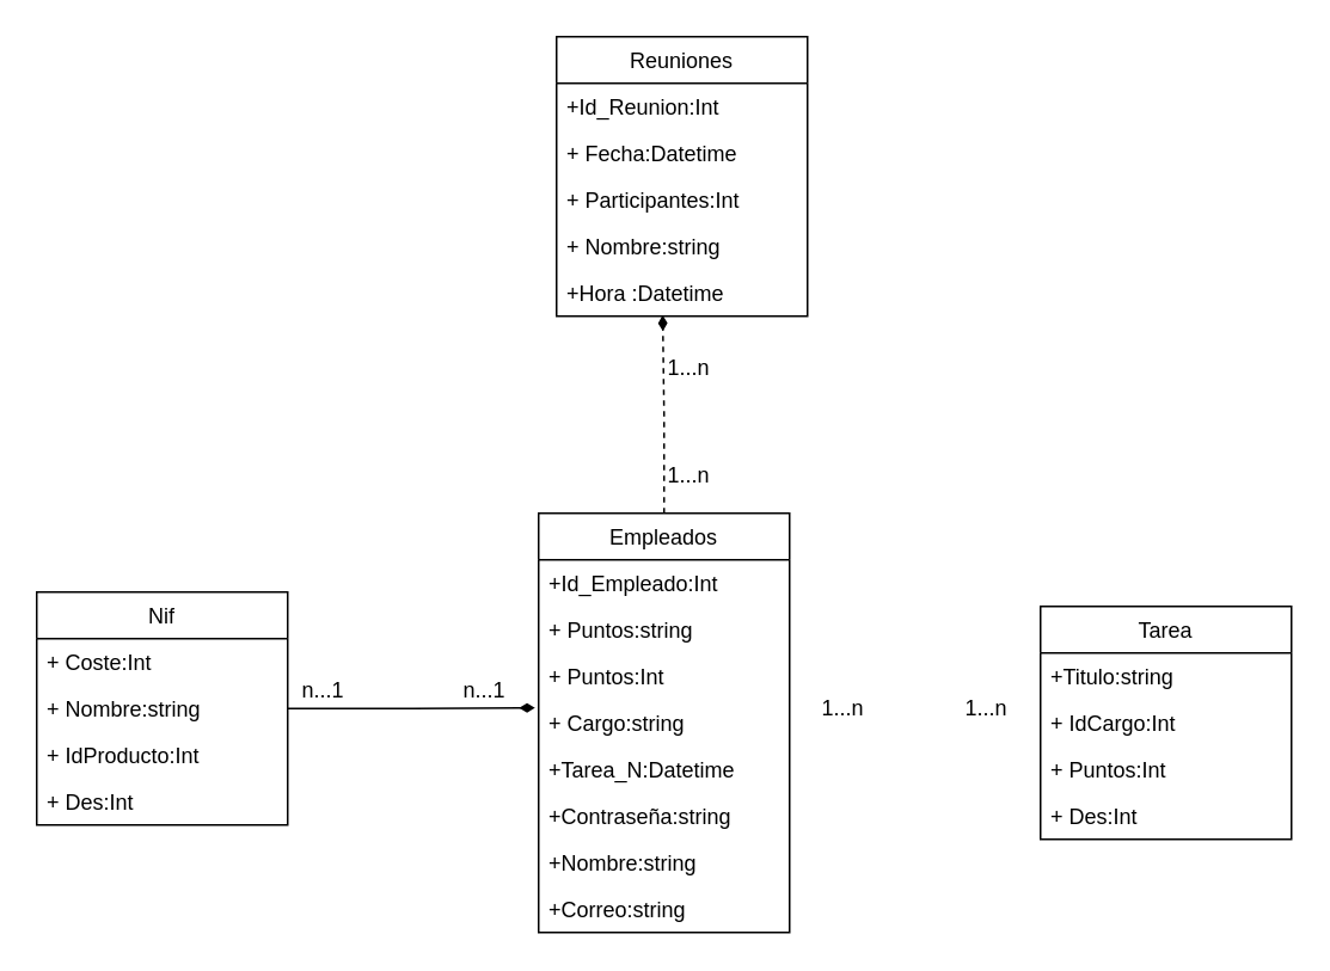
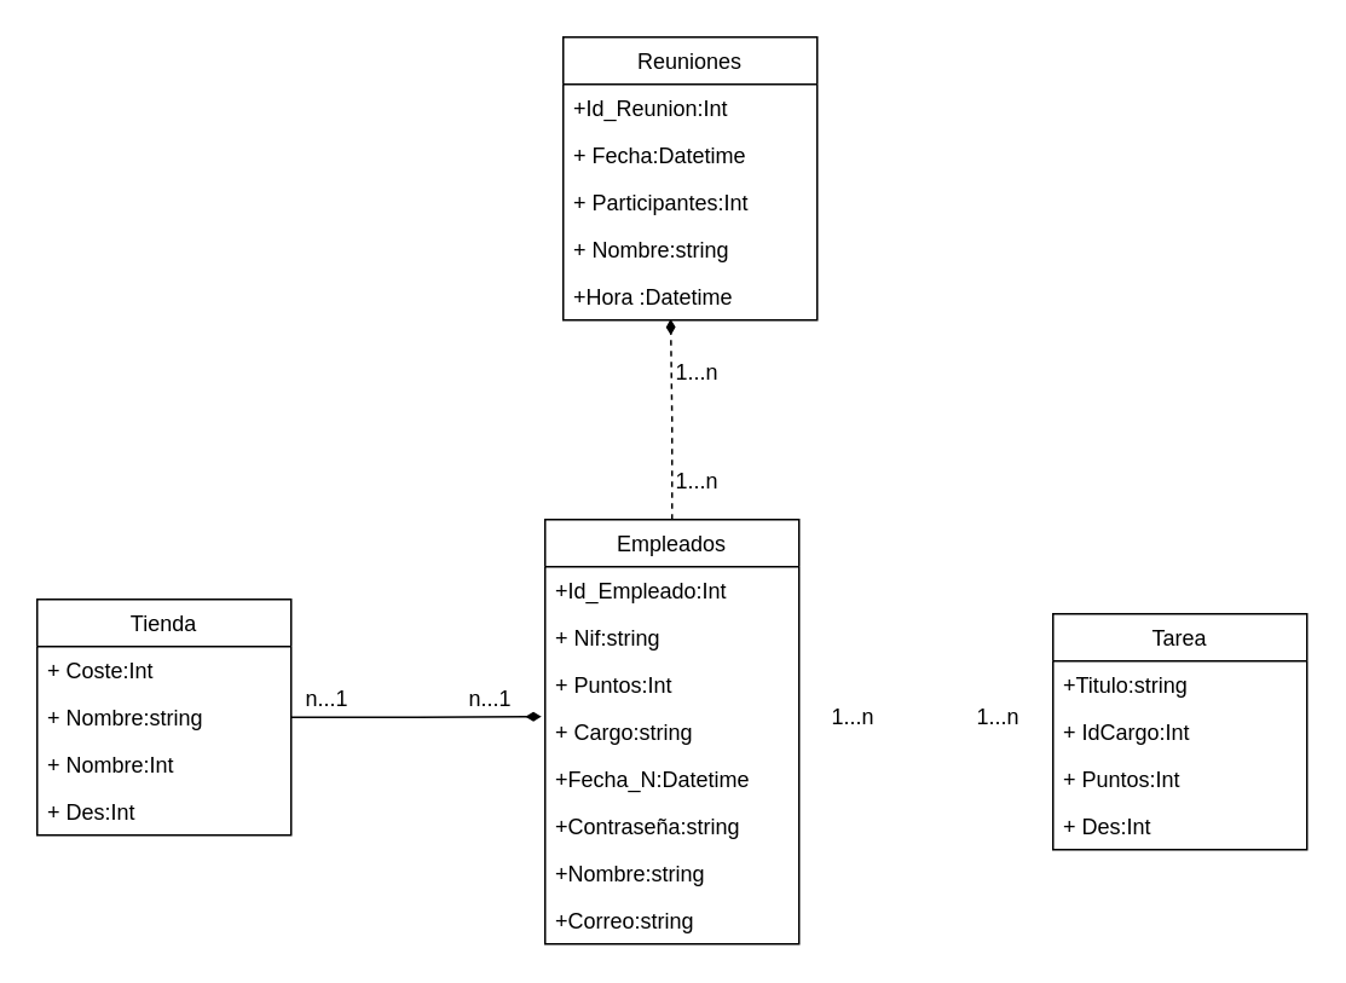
  <mxCell id="0" />
  <mxCell id="1" parent="0" />
- <mxCell id="2" value="Nif" style="swimlane;fontStyle=0;childLayout=stackLayout;horizontal=1;startSize=26;fillColor=none;horizontalStack=0;resizeParent=1;resizeParentMax=0;resizeLast=0;collapsible=1;marginBottom=0;" parent="1" vertex="1"><mxGeometry x="20" y="330" width="140" height="130" as="geometry" /></mxCell>
+ <mxCell id="2" value="Tienda" style="swimlane;fontStyle=0;childLayout=stackLayout;horizontal=1;startSize=26;fillColor=none;horizontalStack=0;resizeParent=1;resizeParentMax=0;resizeLast=0;collapsible=1;marginBottom=0;" parent="1" vertex="1"><mxGeometry x="20" y="330" width="140" height="130" as="geometry" /></mxCell>
  <mxCell id="3" value="+ Coste:Int" style="text;strokeColor=none;fillColor=none;align=left;verticalAlign=top;spacingLeft=4;spacingRight=4;overflow=hidden;rotatable=0;points=[[0,0.5],[1,0.5]];portConstraint=eastwest;" parent="2" vertex="1"><mxGeometry y="26" width="140" height="26" as="geometry" /></mxCell>
  <mxCell id="4" value="+ Nombre:string&#10;" style="text;strokeColor=none;fillColor=none;align=left;verticalAlign=top;spacingLeft=4;spacingRight=4;overflow=hidden;rotatable=0;points=[[0,0.5],[1,0.5]];portConstraint=eastwest;" parent="2" vertex="1"><mxGeometry y="52" width="140" height="26" as="geometry" /></mxCell>
- <mxCell id="5" value="+ IdProducto:Int&#10;" style="text;strokeColor=none;fillColor=none;align=left;verticalAlign=top;spacingLeft=4;spacingRight=4;overflow=hidden;rotatable=0;points=[[0,0.5],[1,0.5]];portConstraint=eastwest;" parent="2" vertex="1"><mxGeometry y="78" width="140" height="26" as="geometry" /></mxCell>
+ <mxCell id="5" value="+ Nombre:Int&#10;" style="text;strokeColor=none;fillColor=none;align=left;verticalAlign=top;spacingLeft=4;spacingRight=4;overflow=hidden;rotatable=0;points=[[0,0.5],[1,0.5]];portConstraint=eastwest;" parent="2" vertex="1"><mxGeometry y="78" width="140" height="26" as="geometry" /></mxCell>
  <mxCell id="6" value="+ Des:Int" style="text;strokeColor=none;fillColor=none;align=left;verticalAlign=top;spacingLeft=4;spacingRight=4;overflow=hidden;rotatable=0;points=[[0,0.5],[1,0.5]];portConstraint=eastwest;" parent="2" vertex="1"><mxGeometry y="104" width="140" height="26" as="geometry" /></mxCell>
  <mxCell id="7" value="Tarea" style="swimlane;fontStyle=0;childLayout=stackLayout;horizontal=1;startSize=26;fillColor=none;horizontalStack=0;resizeParent=1;resizeParentMax=0;resizeLast=0;collapsible=1;marginBottom=0;" parent="1" vertex="1"><mxGeometry x="580" y="338" width="140" height="130" as="geometry" /></mxCell>
  <mxCell id="8" value="+Titulo:string" style="text;strokeColor=none;fillColor=none;align=left;verticalAlign=top;spacingLeft=4;spacingRight=4;overflow=hidden;rotatable=0;points=[[0,0.5],[1,0.5]];portConstraint=eastwest;" parent="7" vertex="1"><mxGeometry y="26" width="140" height="26" as="geometry" /></mxCell>
  <mxCell id="9" value="+ IdCargo:Int" style="text;strokeColor=none;fillColor=none;align=left;verticalAlign=top;spacingLeft=4;spacingRight=4;overflow=hidden;rotatable=0;points=[[0,0.5],[1,0.5]];portConstraint=eastwest;" parent="7" vertex="1"><mxGeometry y="52" width="140" height="26" as="geometry" /></mxCell>
  <mxCell id="10" value="+ Puntos:Int" style="text;strokeColor=none;fillColor=none;align=left;verticalAlign=top;spacingLeft=4;spacingRight=4;overflow=hidden;rotatable=0;points=[[0,0.5],[1,0.5]];portConstraint=eastwest;" parent="7" vertex="1"><mxGeometry y="78" width="140" height="26" as="geometry" /></mxCell>
  <mxCell id="11" value="+ Des:Int" style="text;strokeColor=none;fillColor=none;align=left;verticalAlign=top;spacingLeft=4;spacingRight=4;overflow=hidden;rotatable=0;points=[[0,0.5],[1,0.5]];portConstraint=eastwest;" parent="7" vertex="1"><mxGeometry y="104" width="140" height="26" as="geometry" /></mxCell>
  <mxCell id="12" value="Reuniones" style="swimlane;fontStyle=0;childLayout=stackLayout;horizontal=1;startSize=26;fillColor=none;horizontalStack=0;resizeParent=1;resizeParentMax=0;resizeLast=0;collapsible=1;marginBottom=0;" parent="1" vertex="1"><mxGeometry x="310" y="20" width="140" height="156" as="geometry" /></mxCell>
  <mxCell id="13" value="+Id_Reunion:Int" style="text;strokeColor=none;fillColor=none;align=left;verticalAlign=top;spacingLeft=4;spacingRight=4;overflow=hidden;rotatable=0;points=[[0,0.5],[1,0.5]];portConstraint=eastwest;" parent="12" vertex="1"><mxGeometry y="26" width="140" height="26" as="geometry" /></mxCell>
  <mxCell id="14" value="+ Fecha:Datetime" style="text;strokeColor=none;fillColor=none;align=left;verticalAlign=top;spacingLeft=4;spacingRight=4;overflow=hidden;rotatable=0;points=[[0,0.5],[1,0.5]];portConstraint=eastwest;" parent="12" vertex="1"><mxGeometry y="52" width="140" height="26" as="geometry" /></mxCell>
  <mxCell id="15" value="+ Participantes:Int" style="text;strokeColor=none;fillColor=none;align=left;verticalAlign=top;spacingLeft=4;spacingRight=4;overflow=hidden;rotatable=0;points=[[0,0.5],[1,0.5]];portConstraint=eastwest;" parent="12" vertex="1"><mxGeometry y="78" width="140" height="26" as="geometry" /></mxCell>
  <mxCell id="16" value="+ Nombre:string&#10;" style="text;strokeColor=none;fillColor=none;align=left;verticalAlign=top;spacingLeft=4;spacingRight=4;overflow=hidden;rotatable=0;points=[[0,0.5],[1,0.5]];portConstraint=eastwest;" parent="12" vertex="1"><mxGeometry y="104" width="140" height="26" as="geometry" /></mxCell>
  <mxCell id="17" value="+Hora :Datetime" style="text;strokeColor=none;fillColor=none;align=left;verticalAlign=top;spacingLeft=4;spacingRight=4;overflow=hidden;rotatable=0;points=[[0,0.5],[1,0.5]];portConstraint=eastwest;" parent="12" vertex="1"><mxGeometry y="130" width="140" height="26" as="geometry" /></mxCell>
  <mxCell id="18" style="edgeStyle=orthogonalEdgeStyle;rounded=0;orthogonalLoop=1;jettySize=auto;html=1;entryX=0.423;entryY=0.977;entryDx=0;entryDy=0;entryPerimeter=0;endArrow=diamondThin;endFill=1;dashed=1;" edge="1" parent="1" source="19" target="17"><mxGeometry relative="1" as="geometry" /></mxCell>
  <mxCell id="19" value="Empleados" style="swimlane;fontStyle=0;childLayout=stackLayout;horizontal=1;startSize=26;fillColor=none;horizontalStack=0;resizeParent=1;resizeParentMax=0;resizeLast=0;collapsible=1;marginBottom=0;" parent="1" vertex="1"><mxGeometry x="300" y="286" width="140" height="234" as="geometry" /></mxCell>
  <mxCell id="20" value="+Id_Empleado:Int" style="text;strokeColor=none;fillColor=none;align=left;verticalAlign=top;spacingLeft=4;spacingRight=4;overflow=hidden;rotatable=0;points=[[0,0.5],[1,0.5]];portConstraint=eastwest;" parent="19" vertex="1"><mxGeometry y="26" width="140" height="26" as="geometry" /></mxCell>
- <mxCell id="21" value="+ Puntos:string" style="text;strokeColor=none;fillColor=none;align=left;verticalAlign=top;spacingLeft=4;spacingRight=4;overflow=hidden;rotatable=0;points=[[0,0.5],[1,0.5]];portConstraint=eastwest;" parent="19" vertex="1"><mxGeometry y="52" width="140" height="26" as="geometry" /></mxCell>
+ <mxCell id="21" value="+ Nif:string" style="text;strokeColor=none;fillColor=none;align=left;verticalAlign=top;spacingLeft=4;spacingRight=4;overflow=hidden;rotatable=0;points=[[0,0.5],[1,0.5]];portConstraint=eastwest;" parent="19" vertex="1"><mxGeometry y="52" width="140" height="26" as="geometry" /></mxCell>
  <mxCell id="22" value="+ Puntos:Int" style="text;strokeColor=none;fillColor=none;align=left;verticalAlign=top;spacingLeft=4;spacingRight=4;overflow=hidden;rotatable=0;points=[[0,0.5],[1,0.5]];portConstraint=eastwest;" parent="19" vertex="1"><mxGeometry y="78" width="140" height="26" as="geometry" /></mxCell>
  <mxCell id="23" value="+ Cargo:string&#10;" style="text;strokeColor=none;fillColor=none;align=left;verticalAlign=top;spacingLeft=4;spacingRight=4;overflow=hidden;rotatable=0;points=[[0,0.5],[1,0.5]];portConstraint=eastwest;" parent="19" vertex="1"><mxGeometry y="104" width="140" height="26" as="geometry" /></mxCell>
- <mxCell id="24" value="+Tarea_N:Datetime" style="text;strokeColor=none;fillColor=none;align=left;verticalAlign=top;spacingLeft=4;spacingRight=4;overflow=hidden;rotatable=0;points=[[0,0.5],[1,0.5]];portConstraint=eastwest;" parent="19" vertex="1"><mxGeometry y="130" width="140" height="26" as="geometry" /></mxCell>
+ <mxCell id="24" value="+Fecha_N:Datetime" style="text;strokeColor=none;fillColor=none;align=left;verticalAlign=top;spacingLeft=4;spacingRight=4;overflow=hidden;rotatable=0;points=[[0,0.5],[1,0.5]];portConstraint=eastwest;" parent="19" vertex="1"><mxGeometry y="130" width="140" height="26" as="geometry" /></mxCell>
  <mxCell id="25" value="+Contraseña:string" style="text;strokeColor=none;fillColor=none;align=left;verticalAlign=top;spacingLeft=4;spacingRight=4;overflow=hidden;rotatable=0;points=[[0,0.5],[1,0.5]];portConstraint=eastwest;" parent="19" vertex="1"><mxGeometry y="156" width="140" height="26" as="geometry" /></mxCell>
  <mxCell id="26" value="+Nombre:string" style="text;strokeColor=none;fillColor=none;align=left;verticalAlign=top;spacingLeft=4;spacingRight=4;overflow=hidden;rotatable=0;points=[[0,0.5],[1,0.5]];portConstraint=eastwest;" parent="19" vertex="1"><mxGeometry y="182" width="140" height="26" as="geometry" /></mxCell>
  <mxCell id="27" value="+Correo:string" style="text;strokeColor=none;fillColor=none;align=left;verticalAlign=top;spacingLeft=4;spacingRight=4;overflow=hidden;rotatable=0;points=[[0,0.5],[1,0.5]];portConstraint=eastwest;" parent="19" vertex="1"><mxGeometry y="208" width="140" height="26" as="geometry" /></mxCell>
  <mxCell id="28" style="edgeStyle=orthogonalEdgeStyle;rounded=0;orthogonalLoop=1;jettySize=auto;html=1;entryX=-0.014;entryY=0.177;entryDx=0;entryDy=0;entryPerimeter=0;endArrow=diamondThin;endFill=1;" edge="1" parent="1" source="4" target="23"><mxGeometry relative="1" as="geometry" /></mxCell>
  <mxCell id="29" value="1...n&lt;span style=&quot;color: rgba(0, 0, 0, 0); font-family: monospace; font-size: 0px; text-align: start;&quot;&gt;%3CmxGraphModel%3E%3Croot%3E%3CmxCell%20id%3D%220%22%2F%3E%3CmxCell%20id%3D%221%22%20parent%3D%220%22%2F%3E%3CmxCell%20id%3D%222%22%20style%3D%22edgeStyle%3DorthogonalEdgeStyle%3Brounded%3D0%3BorthogonalLoop%3D1%3BjettySize%3Dauto%3Bhtml%3D1%3BentryX%3D-0.014%3BentryY%3D0.177%3BentryDx%3D0%3BentryDy%3D0%3BentryPerimeter%3D0%3BendArrow%3DdiamondThin%3BendFill%3D1%3B%22%20edge%3D%221%22%20parent%3D%221%22%3E%3CmxGeometry%20relative%3D%221%22%20as%3D%22geometry%22%3E%3CmxPoint%20x%3D%22220%22%20y%3D%22405%22%20as%3D%22sourcePoint%22%2F%3E%3CmxPoint%20x%3D%22358.04%22%20y%3D%22404.602%22%20as%3D%22targetPoint%22%2F%3E%3C%2FmxGeometry%3E%3C%2FmxCell%3E%3C%2Froot%3E%3C%2FmxGraphModel%3E&lt;/span&gt;" style="text;html=1;strokeColor=none;fillColor=none;align=center;verticalAlign=middle;whiteSpace=wrap;rounded=0;" vertex="1" parent="1"><mxGeometry x="354" y="190" width="60" height="30" as="geometry" /></mxCell>
  <mxCell id="30" value="1...n&lt;span style=&quot;color: rgba(0, 0, 0, 0); font-family: monospace; font-size: 0px; text-align: start;&quot;&gt;%3CmxGraphModel%3E%3Croot%3E%3CmxCell%20id%3D%220%22%2F%3E%3CmxCell%20id%3D%221%22%20parent%3D%220%22%2F%3E%3CmxCell%20id%3D%222%22%20style%3D%22edgeStyle%3DorthogonalEdgeStyle%3Brounded%3D0%3BorthogonalLoop%3D1%3BjettySize%3Dauto%3Bhtml%3D1%3BentryX%3D-0.014%3BentryY%3D0.177%3BentryDx%3D0%3BentryDy%3D0%3BentryPerimeter%3D0%3BendArrow%3DdiamondThin%3BendFill%3D1%3B%22%20edge%3D%221%22%20parent%3D%221%22%3E%3CmxGeometry%20relative%3D%221%22%20as%3D%22geometry%22%3E%3CmxPoint%20x%3D%22220%22%20y%3D%22405%22%20as%3D%22sourcePoint%22%2F%3E%3CmxPoint%20x%3D%22358.04%22%20y%3D%22404.602%22%20as%3D%22targetPoint%22%2F%3E%3C%2FmxGeometry%3E%3C%2FmxCell%3E%3C%2Froot%3E%3C%2FmxGraphModel%3E&lt;/span&gt;" style="text;html=1;strokeColor=none;fillColor=none;align=center;verticalAlign=middle;whiteSpace=wrap;rounded=0;" vertex="1" parent="1"><mxGeometry x="354" y="250" width="60" height="30" as="geometry" /></mxCell>
  <mxCell id="31" value="1...n" style="text;html=1;strokeColor=none;fillColor=none;align=center;verticalAlign=middle;whiteSpace=wrap;rounded=0;" vertex="1" parent="1"><mxGeometry x="440" y="380" width="60" height="30" as="geometry" /></mxCell>
  <mxCell id="32" value="1...n" style="text;html=1;strokeColor=none;fillColor=none;align=center;verticalAlign=middle;whiteSpace=wrap;rounded=0;" vertex="1" parent="1"><mxGeometry x="520" y="380" width="60" height="30" as="geometry" /></mxCell>
  <mxCell id="33" value="n...1" style="text;html=1;strokeColor=none;fillColor=none;align=center;verticalAlign=middle;whiteSpace=wrap;rounded=0;" vertex="1" parent="1"><mxGeometry x="150" y="370" width="60" height="30" as="geometry" /></mxCell>
  <mxCell id="34" value="n...1" style="text;html=1;strokeColor=none;fillColor=none;align=center;verticalAlign=middle;whiteSpace=wrap;rounded=0;" vertex="1" parent="1"><mxGeometry x="240" y="370" width="60" height="30" as="geometry" /></mxCell>
